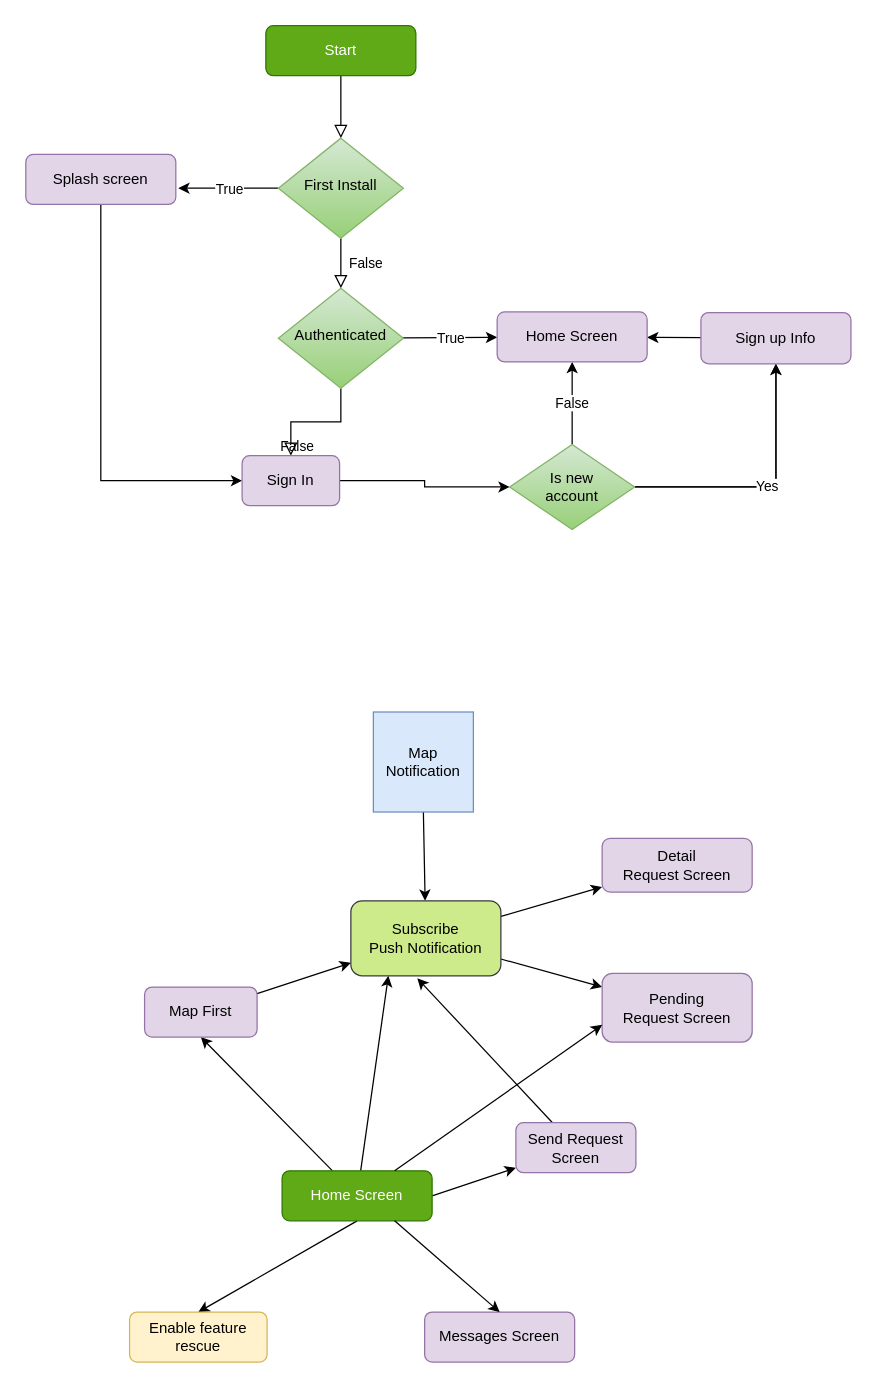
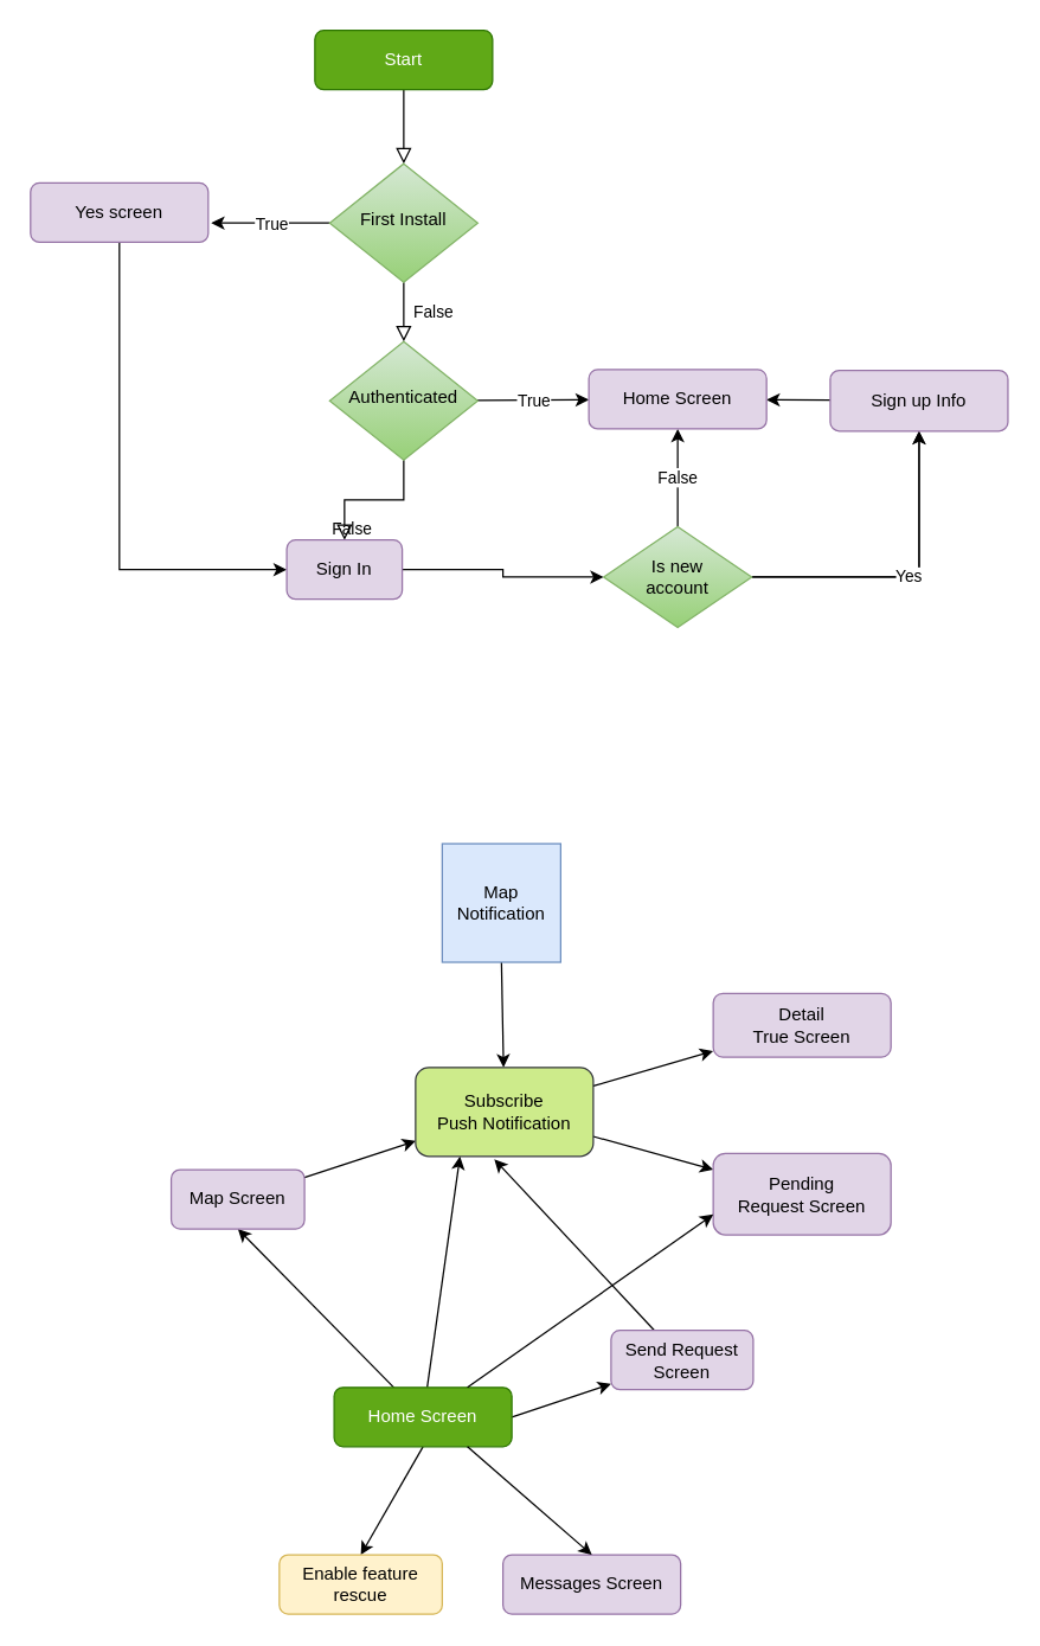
  <mxCell id="0" />
  <mxCell id="1" parent="0" />
  <mxCell id="2" value="" style="rounded=0;orthogonalLoop=1;jettySize=auto;html=1;entryX=0.5;entryY=1;entryDx=0;entryDy=0;" parent="1" source="6" target="8" edge="1"><mxGeometry relative="1" as="geometry"><mxPoint x="183.529" y="806" as="targetPoint" /></mxGeometry></mxCell>
  <mxCell id="3" value="" style="rounded=0;orthogonalLoop=1;jettySize=auto;html=1;exitX=1;exitY=0.5;exitDx=0;exitDy=0;" parent="1" source="6" target="10" edge="1"><mxGeometry relative="1" as="geometry" /></mxCell>
  <mxCell id="4" value="" style="rounded=0;orthogonalLoop=1;jettySize=auto;html=1;entryX=0.5;entryY=0;entryDx=0;entryDy=0;exitX=0.5;exitY=1;exitDx=0;exitDy=0;" parent="1" source="6" target="11" edge="1"><mxGeometry relative="1" as="geometry"><mxPoint x="580" y="806" as="targetPoint" /></mxGeometry></mxCell>
  <mxCell id="5" value="" style="rounded=0;orthogonalLoop=1;jettySize=auto;html=1;entryX=0.25;entryY=1;entryDx=0;entryDy=0;" edge="1" parent="1" source="6" target="19"><mxGeometry relative="1" as="geometry"><mxPoint x="285" y="836" as="targetPoint" /></mxGeometry></mxCell>
  <mxCell id="6" value="Home Screen" style="rounded=1;whiteSpace=wrap;html=1;fontSize=12;glass=0;strokeWidth=1;shadow=0;fillColor=#60a917;strokeColor=#2D7600;fontColor=#ffffff;" parent="1" vertex="1"><mxGeometry x="225" y="936" width="120" height="40" as="geometry" /></mxCell>
  <mxCell id="7" value="" style="rounded=0;orthogonalLoop=1;jettySize=auto;html=1;" edge="1" parent="1" source="8" target="19"><mxGeometry relative="1" as="geometry" /></mxCell>
- <mxCell id="8" value="Map First" style="rounded=1;whiteSpace=wrap;html=1;glass=0;strokeWidth=1;shadow=0;fillColor=#e1d5e7;strokeColor=#9673a6;" parent="1" vertex="1"><mxGeometry x="115" y="789" width="90" height="40" as="geometry" /></mxCell>
+ <mxCell id="8" value="Map Screen" style="rounded=1;whiteSpace=wrap;html=1;glass=0;strokeWidth=1;shadow=0;fillColor=#e1d5e7;strokeColor=#9673a6;" parent="1" vertex="1"><mxGeometry x="115" y="789" width="90" height="40" as="geometry" /></mxCell>
  <mxCell id="9" value="" style="rounded=0;orthogonalLoop=1;jettySize=auto;html=1;entryX=0.443;entryY=1.033;entryDx=0;entryDy=0;entryPerimeter=0;" edge="1" parent="1" source="10" target="19"><mxGeometry relative="1" as="geometry"><mxPoint x="357" y="789" as="targetPoint" /></mxGeometry></mxCell>
  <mxCell id="10" value="Send Request Screen" style="rounded=1;whiteSpace=wrap;html=1;fillColor=#e1d5e7;strokeColor=#9673a6;" parent="1" vertex="1"><mxGeometry x="412" y="897.5" width="96" height="40" as="geometry" /></mxCell>
- <mxCell id="11" value="Enable feature rescue" style="rounded=1;whiteSpace=wrap;html=1;fillColor=#fff2cc;strokeColor=#d6b656;" parent="1" vertex="1"><mxGeometry x="103" y="1049" width="110" height="40" as="geometry" /></mxCell>
+ <mxCell id="11" value="Enable feature rescue" style="rounded=1;whiteSpace=wrap;html=1;fillColor=#fff2cc;strokeColor=#d6b656;" parent="1" vertex="1"><mxGeometry x="188" y="1049" width="110" height="40" as="geometry" /></mxCell>
  <mxCell id="12" value="Messages Screen" style="rounded=1;whiteSpace=wrap;html=1;fillColor=#e1d5e7;strokeColor=#9673a6;" parent="1" vertex="1"><mxGeometry x="339" y="1049" width="120" height="40" as="geometry" /></mxCell>
  <mxCell id="13" value="" style="endArrow=classic;html=1;rounded=0;entryX=0.5;entryY=0;entryDx=0;entryDy=0;exitX=0.75;exitY=1;exitDx=0;exitDy=0;" parent="1" source="6" target="12" edge="1"><mxGeometry width="50" height="50" relative="1" as="geometry"><mxPoint x="38" y="794" as="sourcePoint" /><mxPoint x="265" y="896" as="targetPoint" /></mxGeometry></mxCell>
  <mxCell id="14" value="" style="rounded=0;orthogonalLoop=1;jettySize=auto;html=1;exitX=0.5;exitY=1;exitDx=0;exitDy=0;" edge="1" parent="1" source="15" target="19"><mxGeometry relative="1" as="geometry" /></mxCell>
  <mxCell id="15" value="Map Notification" style="whiteSpace=wrap;html=1;aspect=fixed;fillColor=#dae8fc;strokeColor=#6c8ebf;" parent="1" vertex="1"><mxGeometry x="298" y="569" width="80" height="80" as="geometry" /></mxCell>
- <mxCell id="16" value="Detail &lt;br&gt;Request Screen" style="rounded=1;whiteSpace=wrap;html=1;fillColor=#e1d5e7;strokeColor=#9673a6;" vertex="1" parent="1"><mxGeometry x="481" y="670" width="120" height="43" as="geometry" /></mxCell>
+ <mxCell id="16" value="Detail &lt;br&gt;True Screen" style="rounded=1;whiteSpace=wrap;html=1;fillColor=#e1d5e7;strokeColor=#9673a6;" vertex="1" parent="1"><mxGeometry x="481" y="670" width="120" height="43" as="geometry" /></mxCell>
  <mxCell id="17" value="" style="rounded=0;orthogonalLoop=1;jettySize=auto;html=1;" edge="1" parent="1" source="19" target="16"><mxGeometry relative="1" as="geometry" /></mxCell>
  <mxCell id="18" value="" style="rounded=0;orthogonalLoop=1;jettySize=auto;html=1;" edge="1" parent="1" source="19" target="20"><mxGeometry relative="1" as="geometry" /></mxCell>
  <mxCell id="19" value="Subscribe&lt;br&gt;Push Notification" style="rounded=1;whiteSpace=wrap;html=1;fillColor=#cdeb8b;strokeColor=#36393d;" vertex="1" parent="1"><mxGeometry x="280" y="720" width="120" height="60" as="geometry" /></mxCell>
  <mxCell id="20" value="Pending&lt;br&gt;Request Screen" style="rounded=1;whiteSpace=wrap;html=1;fillColor=#e1d5e7;strokeColor=#9673a6;" vertex="1" parent="1"><mxGeometry x="481" y="778" width="120" height="55" as="geometry" /></mxCell>
  <mxCell id="21" value="" style="endArrow=classic;html=1;rounded=0;exitX=0.75;exitY=0;exitDx=0;exitDy=0;entryX=0;entryY=0.75;entryDx=0;entryDy=0;" edge="1" parent="1" source="6" target="20"><mxGeometry width="50" height="50" relative="1" as="geometry"><mxPoint x="328" y="974" as="sourcePoint" /><mxPoint x="378" y="924" as="targetPoint" /></mxGeometry></mxCell>
  <mxCell id="22" value="" style="rounded=0;html=1;jettySize=auto;orthogonalLoop=1;fontSize=11;endArrow=block;endFill=0;endSize=8;strokeWidth=1;shadow=0;labelBackgroundColor=none;edgeStyle=orthogonalEdgeStyle;" edge="1" parent="1" source="23" target="26"><mxGeometry relative="1" as="geometry" /></mxCell>
  <mxCell id="23" value="Start" style="rounded=1;whiteSpace=wrap;html=1;fontSize=12;glass=0;strokeWidth=1;shadow=0;fillColor=#60a917;strokeColor=#2D7600;fontColor=#ffffff;" vertex="1" parent="1"><mxGeometry x="212" y="20" width="120" height="40" as="geometry" /></mxCell>
  <mxCell id="24" value="False" style="rounded=0;html=1;jettySize=auto;orthogonalLoop=1;fontSize=11;endArrow=block;endFill=0;endSize=8;strokeWidth=1;shadow=0;labelBackgroundColor=none;edgeStyle=orthogonalEdgeStyle;" edge="1" parent="1" source="26" target="31"><mxGeometry y="20" relative="1" as="geometry"><mxPoint as="offset" /></mxGeometry></mxCell>
  <mxCell id="25" value="True" style="edgeStyle=orthogonalEdgeStyle;rounded=0;orthogonalLoop=1;jettySize=auto;html=1;" edge="1" parent="1" source="26"><mxGeometry relative="1" as="geometry"><mxPoint x="142" y="150" as="targetPoint" /></mxGeometry></mxCell>
  <mxCell id="26" value="First Install" style="rhombus;whiteSpace=wrap;html=1;shadow=0;fontFamily=Helvetica;fontSize=12;align=center;strokeWidth=1;spacing=6;spacingTop=-4;fillColor=#d5e8d4;gradientColor=#97d077;strokeColor=#82b366;" vertex="1" parent="1"><mxGeometry x="222" y="110" width="100" height="80" as="geometry" /></mxCell>
  <mxCell id="27" value="" style="rounded=0;orthogonalLoop=1;jettySize=auto;html=1;entryX=0;entryY=0.5;entryDx=0;entryDy=0;edgeStyle=orthogonalEdgeStyle;exitX=0.5;exitY=1;exitDx=0;exitDy=0;" edge="1" parent="1" source="28" target="33"><mxGeometry relative="1" as="geometry"><mxPoint x="80" y="263" as="targetPoint" /></mxGeometry></mxCell>
- <mxCell id="28" value="Splash screen" style="rounded=1;whiteSpace=wrap;html=1;fontSize=12;glass=0;strokeWidth=1;shadow=0;fillColor=#e1d5e7;strokeColor=#9673a6;" vertex="1" parent="1"><mxGeometry x="20" y="123" width="120" height="40" as="geometry" /></mxCell>
+ <mxCell id="28" value="Yes screen" style="rounded=1;whiteSpace=wrap;html=1;fontSize=12;glass=0;strokeWidth=1;shadow=0;fillColor=#e1d5e7;strokeColor=#9673a6;" vertex="1" parent="1"><mxGeometry x="20" y="123" width="120" height="40" as="geometry" /></mxCell>
  <mxCell id="29" value="False" style="rounded=0;html=1;jettySize=auto;orthogonalLoop=1;fontSize=11;endArrow=block;endFill=0;endSize=8;strokeWidth=1;shadow=0;labelBackgroundColor=none;edgeStyle=orthogonalEdgeStyle;" edge="1" parent="1" source="31" target="33"><mxGeometry x="0.322" y="20" relative="1" as="geometry"><mxPoint as="offset" /></mxGeometry></mxCell>
  <mxCell id="30" value="True" style="rounded=0;orthogonalLoop=1;jettySize=auto;html=1;" edge="1" parent="1" source="31" target="40"><mxGeometry relative="1" as="geometry" /></mxCell>
  <mxCell id="31" value="Authenticated" style="rhombus;whiteSpace=wrap;html=1;shadow=0;fontFamily=Helvetica;fontSize=12;align=center;strokeWidth=1;spacing=6;spacingTop=-4;fillColor=#d5e8d4;gradientColor=#97d077;strokeColor=#82b366;" vertex="1" parent="1"><mxGeometry x="222" y="230" width="100" height="80" as="geometry" /></mxCell>
  <mxCell id="32" value="" style="rounded=0;orthogonalLoop=1;jettySize=auto;html=1;entryX=0;entryY=0.5;entryDx=0;entryDy=0;exitX=1;exitY=0.5;exitDx=0;exitDy=0;edgeStyle=orthogonalEdgeStyle;" edge="1" parent="1" source="33" target="37"><mxGeometry relative="1" as="geometry"><mxPoint x="360" y="425" as="sourcePoint" /></mxGeometry></mxCell>
  <mxCell id="33" value="Sign In" style="rounded=1;whiteSpace=wrap;html=1;fontSize=12;glass=0;strokeWidth=1;shadow=0;fillColor=#e1d5e7;strokeColor=#9673a6;" vertex="1" parent="1"><mxGeometry x="193" y="364" width="78" height="40" as="geometry" /></mxCell>
  <mxCell id="34" value="" style="edgeStyle=orthogonalEdgeStyle;rounded=0;orthogonalLoop=1;jettySize=auto;html=1;" edge="1" parent="1" source="37" target="39"><mxGeometry relative="1" as="geometry" /></mxCell>
  <mxCell id="35" value="Yes" style="edgeStyle=orthogonalEdgeStyle;rounded=0;orthogonalLoop=1;jettySize=auto;html=1;" edge="1" parent="1" source="37" target="39"><mxGeometry relative="1" as="geometry" /></mxCell>
  <mxCell id="36" value="False" style="edgeStyle=orthogonalEdgeStyle;rounded=0;orthogonalLoop=1;jettySize=auto;html=1;" edge="1" parent="1" source="37" target="40"><mxGeometry relative="1" as="geometry" /></mxCell>
  <mxCell id="37" value="Is new&lt;br&gt;account" style="rhombus;whiteSpace=wrap;html=1;fillColor=#d5e8d4;strokeColor=#82b366;gradientColor=#97d077;" vertex="1" parent="1"><mxGeometry x="407" y="355" width="100" height="68" as="geometry" /></mxCell>
  <mxCell id="38" value="" style="rounded=0;orthogonalLoop=1;jettySize=auto;html=1;" edge="1" parent="1" source="39" target="40"><mxGeometry relative="1" as="geometry" /></mxCell>
  <mxCell id="39" value="Sign up Info" style="rounded=1;whiteSpace=wrap;html=1;fillColor=#e1d5e7;strokeColor=#9673a6;" vertex="1" parent="1"><mxGeometry x="560" y="249.5" width="120" height="41" as="geometry" /></mxCell>
  <mxCell id="40" value="Home Screen" style="rounded=1;whiteSpace=wrap;html=1;fontSize=12;glass=0;strokeWidth=1;shadow=0;fillColor=#e1d5e7;strokeColor=#9673a6;" vertex="1" parent="1"><mxGeometry x="397" y="249" width="120" height="40" as="geometry" /></mxCell>
